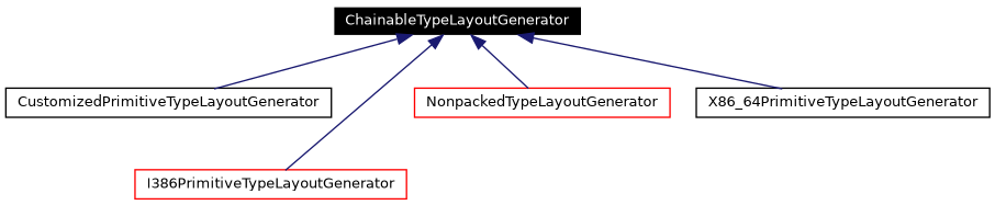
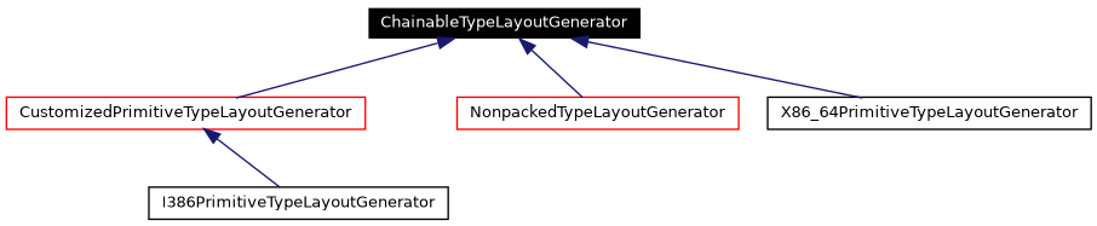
  digraph {
    node [color=black fontname=Helvetica fontsize=10 shape=record]
    edge [color=midnightblue dir=back fontname=Helvetica fontsize=10 labelfontname=Helvetica labelfontsize=10 style=solid]
    n1 [color=white fillcolor=black fontcolor=white height=0.2 label=ChainableTypeLayoutGenerator style=filled width=0.4]
-   n2 [height=0.2 label=CustomizedPrimitiveTypeLayoutGenerator width=0.4]
-   n3 [color=red height=0.2 label=I386PrimitiveTypeLayoutGenerator width=0.4]
+   n2 [color=red height=0.2 label=CustomizedPrimitiveTypeLayoutGenerator width=0.4]
+   n3 [height=0.2 label=I386PrimitiveTypeLayoutGenerator width=0.4]
    n4 [color=red height=0.2 label=NonpackedTypeLayoutGenerator width=0.4]
    n5 [height=0.2 label=X86_64PrimitiveTypeLayoutGenerator width=0.4]
    n1 -> n2
-   n1 -> n3
+   n2 -> n3
    n1 -> n4
    n1 -> n5
  }
